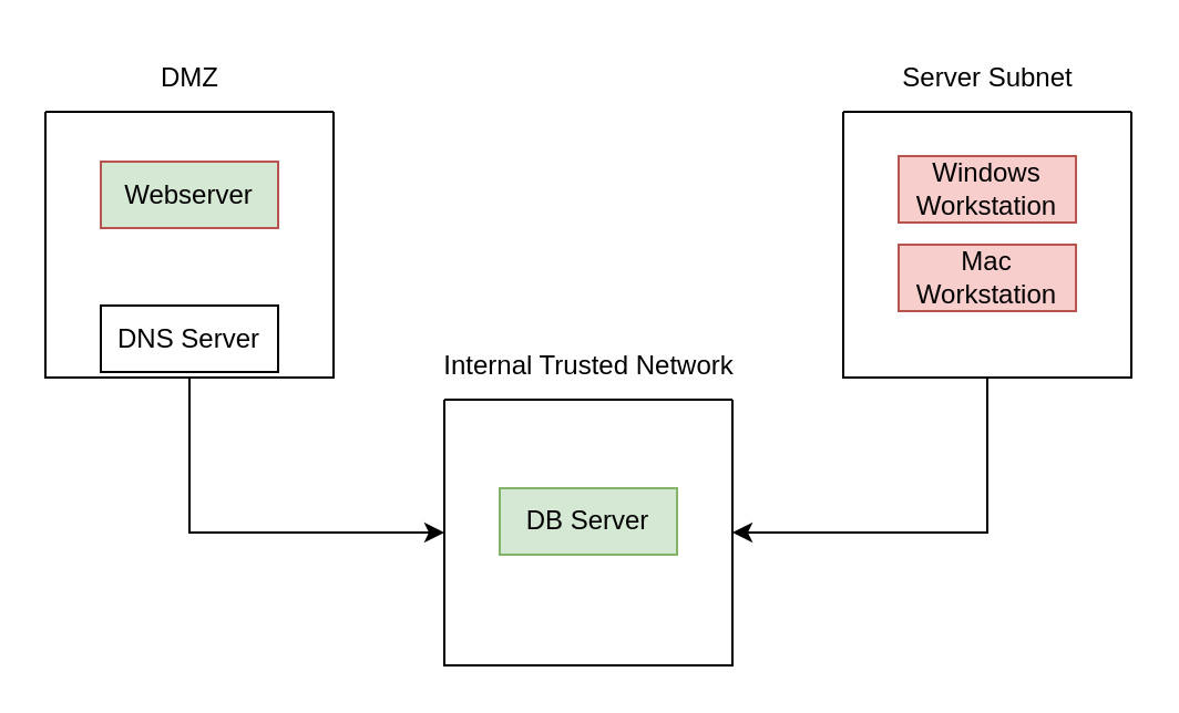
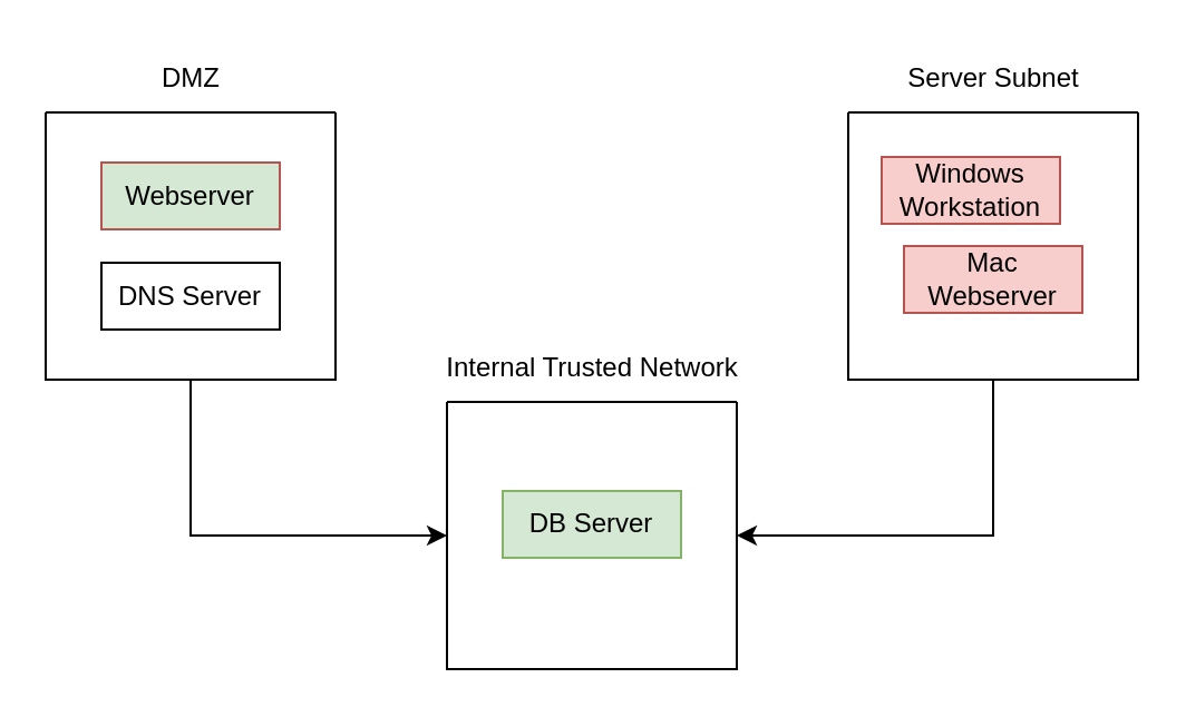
  <mxCell id="0" />
  <mxCell id="1" parent="0" />
  <mxCell id="2" value="" style="swimlane;startSize=0;" vertex="1" parent="1"><mxGeometry x="200" y="180" width="130" height="120" as="geometry" /></mxCell>
  <mxCell id="3" value="DB Server" style="rounded=0;whiteSpace=wrap;html=1;fillColor=#d5e8d4;strokeColor=#82b366;" vertex="1" parent="2"><mxGeometry x="25" y="40" width="80" height="30" as="geometry" /></mxCell>
  <mxCell id="4" value="&lt;div&gt;Internal Trusted Network&lt;/div&gt;" style="text;html=1;align=center;verticalAlign=middle;resizable=0;points=[];autosize=1;strokeColor=none;fillColor=none;" vertex="1" parent="1"><mxGeometry x="190" y="150" width="150" height="30" as="geometry" /></mxCell>
  <mxCell id="5" style="edgeStyle=orthogonalEdgeStyle;rounded=0;orthogonalLoop=1;jettySize=auto;html=1;exitX=0.5;exitY=1;exitDx=0;exitDy=0;entryX=0;entryY=0.5;entryDx=0;entryDy=0;" edge="1" parent="1" source="6" target="2"><mxGeometry relative="1" as="geometry" /></mxCell>
  <mxCell id="6" value="" style="swimlane;startSize=0;" vertex="1" parent="1"><mxGeometry x="20" y="50" width="130" height="120" as="geometry" /></mxCell>
  <mxCell id="7" value="Webserver" style="rounded=0;whiteSpace=wrap;html=1;fillColor=#d5e8d4;strokeColor=#b85450;" vertex="1" parent="6"><mxGeometry x="25" y="22.5" width="80" height="30" as="geometry" /></mxCell>
- <mxCell id="8" value="DNS Server" style="rounded=0;whiteSpace=wrap;html=1;" vertex="1" parent="6"><mxGeometry x="25" y="87.5" width="80" height="30" as="geometry" /></mxCell>
+ <mxCell id="8" value="DNS Server" style="rounded=0;whiteSpace=wrap;html=1;" vertex="1" parent="6"><mxGeometry x="25" y="67.5" width="80" height="30" as="geometry" /></mxCell>
  <mxCell id="9" value="DMZ" style="text;html=1;align=center;verticalAlign=middle;resizable=0;points=[];autosize=1;strokeColor=none;fillColor=none;" vertex="1" parent="1"><mxGeometry x="60" y="20" width="50" height="30" as="geometry" /></mxCell>
  <mxCell id="10" style="edgeStyle=orthogonalEdgeStyle;rounded=0;orthogonalLoop=1;jettySize=auto;html=1;exitX=0.5;exitY=1;exitDx=0;exitDy=0;entryX=1;entryY=0.5;entryDx=0;entryDy=0;" edge="1" parent="1" source="11" target="2"><mxGeometry relative="1" as="geometry" /></mxCell>
  <mxCell id="11" value="" style="swimlane;startSize=0;" vertex="1" parent="1"><mxGeometry x="380" y="50" width="130" height="120" as="geometry" /></mxCell>
- <mxCell id="12" value="Windows Workstation" style="rounded=0;whiteSpace=wrap;html=1;fillColor=#f8cecc;strokeColor=#b85450;" vertex="1" parent="11"><mxGeometry x="25" y="20" width="80" height="30" as="geometry" /></mxCell>
- <mxCell id="13" value="Mac Workstation" style="rounded=0;whiteSpace=wrap;html=1;fillColor=#f8cecc;strokeColor=#b85450;" vertex="1" parent="11"><mxGeometry x="25" y="60" width="80" height="30" as="geometry" /></mxCell>
+ <mxCell id="12" value="Windows Workstation" style="rounded=0;whiteSpace=wrap;html=1;fillColor=#f8cecc;strokeColor=#b85450;" vertex="1" parent="11"><mxGeometry x="15" y="20" width="80" height="30" as="geometry" /></mxCell>
+ <mxCell id="13" value="Mac Webserver" style="rounded=0;whiteSpace=wrap;html=1;fillColor=#f8cecc;strokeColor=#b85450;" vertex="1" parent="11"><mxGeometry x="25" y="60" width="80" height="30" as="geometry" /></mxCell>
  <mxCell id="14" value="Server Subnet" style="text;html=1;align=center;verticalAlign=middle;resizable=0;points=[];autosize=1;strokeColor=none;fillColor=none;" vertex="1" parent="1"><mxGeometry x="395" y="20" width="100" height="30" as="geometry" /></mxCell>
